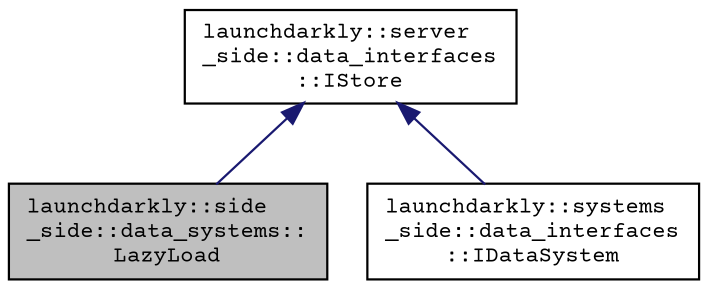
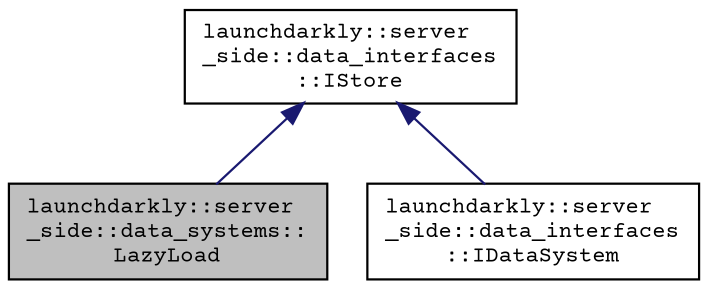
  digraph {
    fontname="Courier Prime"
    node [color=black fillcolor=white fontname="Courier Prime" fontsize=10 shape=record style=filled]
    edge [color=midnightblue dir=back fontname="Courier Prime" fontsize=10 labelfontname=Helvetica labelfontsize=10 style=solid]
-   n1 [fillcolor=grey75 fontcolor=black height=0.2 label="launchdarkly::side\l_side::data_systems::\lLazyLoad" width=0.4]
-   n2 [height=0.2 label="launchdarkly::systems\l_side::data_interfaces\l::IDataSystem" width=0.4]
+   n1 [fillcolor=grey75 fontcolor=black height=0.2 label="launchdarkly::server\l_side::data_systems::\lLazyLoad" width=0.4]
+   n2 [height=0.2 label="launchdarkly::server\l_side::data_interfaces\l::IDataSystem" width=0.4]
    n3 [height=0.2 label="launchdarkly::server\l_side::data_interfaces\l::IStore" width=0.4]
    n3 -> n1
    n3 -> n2
  }
